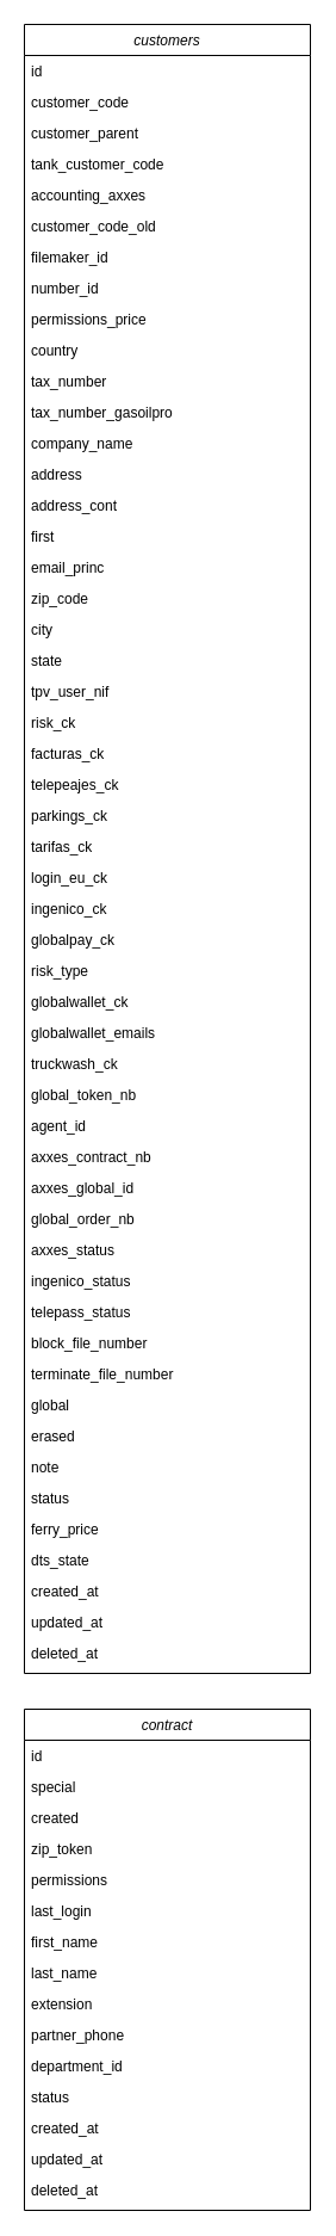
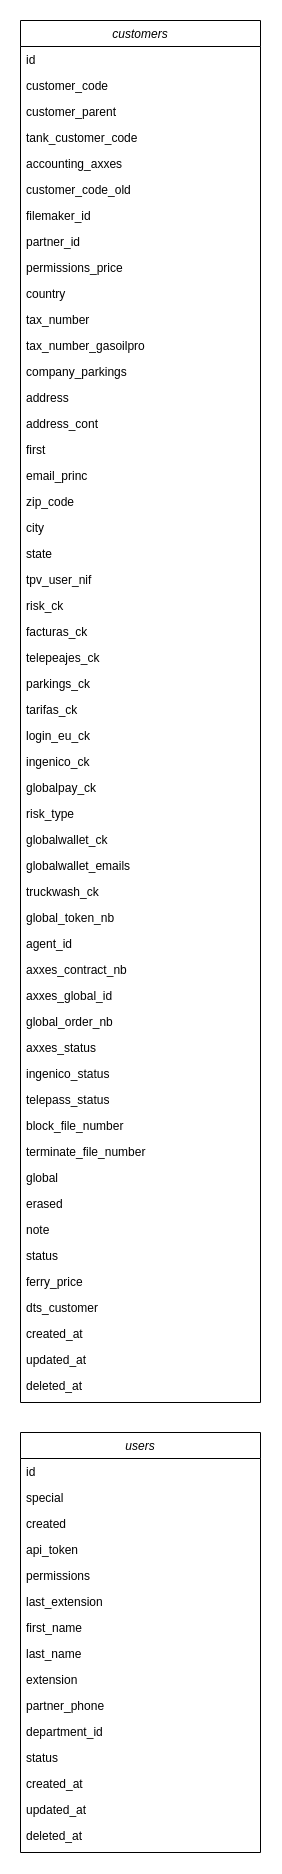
  <mxCell id="0" />
  <mxCell id="1" parent="0" />
  <mxCell id="2" value="customers" style="swimlane;fontStyle=2;align=center;verticalAlign=top;childLayout=stackLayout;horizontal=1;startSize=26;horizontalStack=0;resizeParent=1;resizeLast=0;collapsible=1;marginBottom=0;rounded=0;shadow=0;strokeWidth=1;" parent="1" vertex="1"><mxGeometry x="20" y="20" width="240" height="1382" as="geometry"><mxRectangle x="230" y="140" width="240" height="26" as="alternateBounds" /></mxGeometry></mxCell>
  <mxCell id="3" value="id" style="text;align=left;verticalAlign=top;spacingLeft=4;spacingRight=4;overflow=hidden;rotatable=0;points=[[0,0.5],[1,0.5]];portConstraint=eastwest;" parent="2" vertex="1"><mxGeometry y="26" width="240" height="26" as="geometry" /></mxCell>
  <mxCell id="4" value="customer_code" style="text;align=left;verticalAlign=top;spacingLeft=4;spacingRight=4;overflow=hidden;rotatable=0;points=[[0,0.5],[1,0.5]];portConstraint=eastwest;" parent="2" vertex="1"><mxGeometry y="52" width="240" height="26" as="geometry" /></mxCell>
  <mxCell id="5" value="customer_parent" style="text;align=left;verticalAlign=top;spacingLeft=4;spacingRight=4;overflow=hidden;rotatable=0;points=[[0,0.5],[1,0.5]];portConstraint=eastwest;" parent="2" vertex="1"><mxGeometry y="78" width="240" height="26" as="geometry" /></mxCell>
  <mxCell id="6" value="tank_customer_code" style="text;align=left;verticalAlign=top;spacingLeft=4;spacingRight=4;overflow=hidden;rotatable=0;points=[[0,0.5],[1,0.5]];portConstraint=eastwest;" parent="2" vertex="1"><mxGeometry y="104" width="240" height="26" as="geometry" /></mxCell>
  <mxCell id="7" value="accounting_axxes" style="text;align=left;verticalAlign=top;spacingLeft=4;spacingRight=4;overflow=hidden;rotatable=0;points=[[0,0.5],[1,0.5]];portConstraint=eastwest;" parent="2" vertex="1"><mxGeometry y="130" width="240" height="26" as="geometry" /></mxCell>
  <mxCell id="8" value="customer_code_old" style="text;align=left;verticalAlign=top;spacingLeft=4;spacingRight=4;overflow=hidden;rotatable=0;points=[[0,0.5],[1,0.5]];portConstraint=eastwest;" parent="2" vertex="1"><mxGeometry y="156" width="240" height="26" as="geometry" /></mxCell>
  <mxCell id="9" value="filemaker_id" style="text;align=left;verticalAlign=top;spacingLeft=4;spacingRight=4;overflow=hidden;rotatable=0;points=[[0,0.5],[1,0.5]];portConstraint=eastwest;" parent="2" vertex="1"><mxGeometry y="182" width="240" height="26" as="geometry" /></mxCell>
- <mxCell id="10" value="number_id" style="text;align=left;verticalAlign=top;spacingLeft=4;spacingRight=4;overflow=hidden;rotatable=0;points=[[0,0.5],[1,0.5]];portConstraint=eastwest;" parent="2" vertex="1"><mxGeometry y="208" width="240" height="26" as="geometry" /></mxCell>
+ <mxCell id="10" value="partner_id" style="text;align=left;verticalAlign=top;spacingLeft=4;spacingRight=4;overflow=hidden;rotatable=0;points=[[0,0.5],[1,0.5]];portConstraint=eastwest;" parent="2" vertex="1"><mxGeometry y="208" width="240" height="26" as="geometry" /></mxCell>
  <mxCell id="11" value="permissions_price" style="text;align=left;verticalAlign=top;spacingLeft=4;spacingRight=4;overflow=hidden;rotatable=0;points=[[0,0.5],[1,0.5]];portConstraint=eastwest;" parent="2" vertex="1"><mxGeometry y="234" width="240" height="26" as="geometry" /></mxCell>
  <mxCell id="12" value="country" style="text;align=left;verticalAlign=top;spacingLeft=4;spacingRight=4;overflow=hidden;rotatable=0;points=[[0,0.5],[1,0.5]];portConstraint=eastwest;" parent="2" vertex="1"><mxGeometry y="260" width="240" height="26" as="geometry" /></mxCell>
  <mxCell id="13" value="tax_number" style="text;align=left;verticalAlign=top;spacingLeft=4;spacingRight=4;overflow=hidden;rotatable=0;points=[[0,0.5],[1,0.5]];portConstraint=eastwest;" parent="2" vertex="1"><mxGeometry y="286" width="240" height="26" as="geometry" /></mxCell>
  <mxCell id="14" value="tax_number_gasoilpro" style="text;align=left;verticalAlign=top;spacingLeft=4;spacingRight=4;overflow=hidden;rotatable=0;points=[[0,0.5],[1,0.5]];portConstraint=eastwest;" parent="2" vertex="1"><mxGeometry y="312" width="240" height="26" as="geometry" /></mxCell>
- <mxCell id="15" value="company_name" style="text;align=left;verticalAlign=top;spacingLeft=4;spacingRight=4;overflow=hidden;rotatable=0;points=[[0,0.5],[1,0.5]];portConstraint=eastwest;" parent="2" vertex="1"><mxGeometry y="338" width="240" height="26" as="geometry" /></mxCell>
+ <mxCell id="15" value="company_parkings" style="text;align=left;verticalAlign=top;spacingLeft=4;spacingRight=4;overflow=hidden;rotatable=0;points=[[0,0.5],[1,0.5]];portConstraint=eastwest;" parent="2" vertex="1"><mxGeometry y="338" width="240" height="26" as="geometry" /></mxCell>
  <mxCell id="16" value="address" style="text;align=left;verticalAlign=top;spacingLeft=4;spacingRight=4;overflow=hidden;rotatable=0;points=[[0,0.5],[1,0.5]];portConstraint=eastwest;" parent="2" vertex="1"><mxGeometry y="364" width="240" height="26" as="geometry" /></mxCell>
  <mxCell id="17" value="address_cont" style="text;align=left;verticalAlign=top;spacingLeft=4;spacingRight=4;overflow=hidden;rotatable=0;points=[[0,0.5],[1,0.5]];portConstraint=eastwest;" parent="2" vertex="1"><mxGeometry y="390" width="240" height="26" as="geometry" /></mxCell>
  <mxCell id="18" value="first" style="text;align=left;verticalAlign=top;spacingLeft=4;spacingRight=4;overflow=hidden;rotatable=0;points=[[0,0.5],[1,0.5]];portConstraint=eastwest;" parent="2" vertex="1"><mxGeometry y="416" width="240" height="26" as="geometry" /></mxCell>
  <mxCell id="19" value="email_princ" style="text;align=left;verticalAlign=top;spacingLeft=4;spacingRight=4;overflow=hidden;rotatable=0;points=[[0,0.5],[1,0.5]];portConstraint=eastwest;" parent="2" vertex="1"><mxGeometry y="442" width="240" height="26" as="geometry" /></mxCell>
  <mxCell id="20" value="zip_code" style="text;align=left;verticalAlign=top;spacingLeft=4;spacingRight=4;overflow=hidden;rotatable=0;points=[[0,0.5],[1,0.5]];portConstraint=eastwest;" parent="2" vertex="1"><mxGeometry y="468" width="240" height="26" as="geometry" /></mxCell>
  <mxCell id="21" value="city" style="text;align=left;verticalAlign=top;spacingLeft=4;spacingRight=4;overflow=hidden;rotatable=0;points=[[0,0.5],[1,0.5]];portConstraint=eastwest;" parent="2" vertex="1"><mxGeometry y="494" width="240" height="26" as="geometry" /></mxCell>
  <mxCell id="22" value="state" style="text;align=left;verticalAlign=top;spacingLeft=4;spacingRight=4;overflow=hidden;rotatable=0;points=[[0,0.5],[1,0.5]];portConstraint=eastwest;" parent="2" vertex="1"><mxGeometry y="520" width="240" height="26" as="geometry" /></mxCell>
  <mxCell id="23" value="tpv_user_nif" style="text;align=left;verticalAlign=top;spacingLeft=4;spacingRight=4;overflow=hidden;rotatable=0;points=[[0,0.5],[1,0.5]];portConstraint=eastwest;" parent="2" vertex="1"><mxGeometry y="546" width="240" height="26" as="geometry" /></mxCell>
  <mxCell id="24" value="risk_ck" style="text;align=left;verticalAlign=top;spacingLeft=4;spacingRight=4;overflow=hidden;rotatable=0;points=[[0,0.5],[1,0.5]];portConstraint=eastwest;" parent="2" vertex="1"><mxGeometry y="572" width="240" height="26" as="geometry" /></mxCell>
  <mxCell id="25" value="facturas_ck" style="text;align=left;verticalAlign=top;spacingLeft=4;spacingRight=4;overflow=hidden;rotatable=0;points=[[0,0.5],[1,0.5]];portConstraint=eastwest;" parent="2" vertex="1"><mxGeometry y="598" width="240" height="26" as="geometry" /></mxCell>
  <mxCell id="26" value="telepeajes_ck" style="text;align=left;verticalAlign=top;spacingLeft=4;spacingRight=4;overflow=hidden;rotatable=0;points=[[0,0.5],[1,0.5]];portConstraint=eastwest;" parent="2" vertex="1"><mxGeometry y="624" width="240" height="26" as="geometry" /></mxCell>
  <mxCell id="27" value="parkings_ck" style="text;align=left;verticalAlign=top;spacingLeft=4;spacingRight=4;overflow=hidden;rotatable=0;points=[[0,0.5],[1,0.5]];portConstraint=eastwest;" parent="2" vertex="1"><mxGeometry y="650" width="240" height="26" as="geometry" /></mxCell>
  <mxCell id="28" value="tarifas_ck" style="text;align=left;verticalAlign=top;spacingLeft=4;spacingRight=4;overflow=hidden;rotatable=0;points=[[0,0.5],[1,0.5]];portConstraint=eastwest;" parent="2" vertex="1"><mxGeometry y="676" width="240" height="26" as="geometry" /></mxCell>
  <mxCell id="29" value="login_eu_ck" style="text;align=left;verticalAlign=top;spacingLeft=4;spacingRight=4;overflow=hidden;rotatable=0;points=[[0,0.5],[1,0.5]];portConstraint=eastwest;" parent="2" vertex="1"><mxGeometry y="702" width="240" height="26" as="geometry" /></mxCell>
  <mxCell id="30" value="ingenico_ck" style="text;align=left;verticalAlign=top;spacingLeft=4;spacingRight=4;overflow=hidden;rotatable=0;points=[[0,0.5],[1,0.5]];portConstraint=eastwest;" parent="2" vertex="1"><mxGeometry y="728" width="240" height="26" as="geometry" /></mxCell>
  <mxCell id="31" value="globalpay_ck" style="text;align=left;verticalAlign=top;spacingLeft=4;spacingRight=4;overflow=hidden;rotatable=0;points=[[0,0.5],[1,0.5]];portConstraint=eastwest;" parent="2" vertex="1"><mxGeometry y="754" width="240" height="26" as="geometry" /></mxCell>
  <mxCell id="32" value="risk_type" style="text;align=left;verticalAlign=top;spacingLeft=4;spacingRight=4;overflow=hidden;rotatable=0;points=[[0,0.5],[1,0.5]];portConstraint=eastwest;" parent="2" vertex="1"><mxGeometry y="780" width="240" height="26" as="geometry" /></mxCell>
  <mxCell id="33" value="globalwallet_ck" style="text;align=left;verticalAlign=top;spacingLeft=4;spacingRight=4;overflow=hidden;rotatable=0;points=[[0,0.5],[1,0.5]];portConstraint=eastwest;" parent="2" vertex="1"><mxGeometry y="806" width="240" height="26" as="geometry" /></mxCell>
  <mxCell id="34" value="globalwallet_emails" style="text;align=left;verticalAlign=top;spacingLeft=4;spacingRight=4;overflow=hidden;rotatable=0;points=[[0,0.5],[1,0.5]];portConstraint=eastwest;" parent="2" vertex="1"><mxGeometry y="832" width="240" height="26" as="geometry" /></mxCell>
  <mxCell id="35" value="truckwash_ck" style="text;align=left;verticalAlign=top;spacingLeft=4;spacingRight=4;overflow=hidden;rotatable=0;points=[[0,0.5],[1,0.5]];portConstraint=eastwest;" parent="2" vertex="1"><mxGeometry y="858" width="240" height="26" as="geometry" /></mxCell>
  <mxCell id="36" value="global_token_nb" style="text;align=left;verticalAlign=top;spacingLeft=4;spacingRight=4;overflow=hidden;rotatable=0;points=[[0,0.5],[1,0.5]];portConstraint=eastwest;" parent="2" vertex="1"><mxGeometry y="884" width="240" height="26" as="geometry" /></mxCell>
  <mxCell id="37" value="agent_id" style="text;align=left;verticalAlign=top;spacingLeft=4;spacingRight=4;overflow=hidden;rotatable=0;points=[[0,0.5],[1,0.5]];portConstraint=eastwest;" parent="2" vertex="1"><mxGeometry y="910" width="240" height="26" as="geometry" /></mxCell>
  <mxCell id="38" value="axxes_contract_nb" style="text;align=left;verticalAlign=top;spacingLeft=4;spacingRight=4;overflow=hidden;rotatable=0;points=[[0,0.5],[1,0.5]];portConstraint=eastwest;" parent="2" vertex="1"><mxGeometry y="936" width="240" height="26" as="geometry" /></mxCell>
  <mxCell id="39" value="axxes_global_id" style="text;align=left;verticalAlign=top;spacingLeft=4;spacingRight=4;overflow=hidden;rotatable=0;points=[[0,0.5],[1,0.5]];portConstraint=eastwest;" parent="2" vertex="1"><mxGeometry y="962" width="240" height="26" as="geometry" /></mxCell>
  <mxCell id="40" value="global_order_nb" style="text;align=left;verticalAlign=top;spacingLeft=4;spacingRight=4;overflow=hidden;rotatable=0;points=[[0,0.5],[1,0.5]];portConstraint=eastwest;" parent="2" vertex="1"><mxGeometry y="988" width="240" height="26" as="geometry" /></mxCell>
  <mxCell id="41" value="axxes_status" style="text;align=left;verticalAlign=top;spacingLeft=4;spacingRight=4;overflow=hidden;rotatable=0;points=[[0,0.5],[1,0.5]];portConstraint=eastwest;" parent="2" vertex="1"><mxGeometry y="1014" width="240" height="26" as="geometry" /></mxCell>
  <mxCell id="42" value="ingenico_status" style="text;align=left;verticalAlign=top;spacingLeft=4;spacingRight=4;overflow=hidden;rotatable=0;points=[[0,0.5],[1,0.5]];portConstraint=eastwest;" parent="2" vertex="1"><mxGeometry y="1040" width="240" height="26" as="geometry" /></mxCell>
  <mxCell id="43" value="telepass_status" style="text;align=left;verticalAlign=top;spacingLeft=4;spacingRight=4;overflow=hidden;rotatable=0;points=[[0,0.5],[1,0.5]];portConstraint=eastwest;" parent="2" vertex="1"><mxGeometry y="1066" width="240" height="26" as="geometry" /></mxCell>
  <mxCell id="44" value="block_file_number" style="text;align=left;verticalAlign=top;spacingLeft=4;spacingRight=4;overflow=hidden;rotatable=0;points=[[0,0.5],[1,0.5]];portConstraint=eastwest;" parent="2" vertex="1"><mxGeometry y="1092" width="240" height="26" as="geometry" /></mxCell>
  <mxCell id="45" value="terminate_file_number" style="text;align=left;verticalAlign=top;spacingLeft=4;spacingRight=4;overflow=hidden;rotatable=0;points=[[0,0.5],[1,0.5]];portConstraint=eastwest;" parent="2" vertex="1"><mxGeometry y="1118" width="240" height="26" as="geometry" /></mxCell>
  <mxCell id="46" value="global" style="text;align=left;verticalAlign=top;spacingLeft=4;spacingRight=4;overflow=hidden;rotatable=0;points=[[0,0.5],[1,0.5]];portConstraint=eastwest;" parent="2" vertex="1"><mxGeometry y="1144" width="240" height="26" as="geometry" /></mxCell>
  <mxCell id="47" value="erased" style="text;align=left;verticalAlign=top;spacingLeft=4;spacingRight=4;overflow=hidden;rotatable=0;points=[[0,0.5],[1,0.5]];portConstraint=eastwest;" parent="2" vertex="1"><mxGeometry y="1170" width="240" height="26" as="geometry" /></mxCell>
  <mxCell id="48" value="note" style="text;align=left;verticalAlign=top;spacingLeft=4;spacingRight=4;overflow=hidden;rotatable=0;points=[[0,0.5],[1,0.5]];portConstraint=eastwest;" parent="2" vertex="1"><mxGeometry y="1196" width="240" height="26" as="geometry" /></mxCell>
  <mxCell id="49" value="status" style="text;align=left;verticalAlign=top;spacingLeft=4;spacingRight=4;overflow=hidden;rotatable=0;points=[[0,0.5],[1,0.5]];portConstraint=eastwest;" parent="2" vertex="1"><mxGeometry y="1222" width="240" height="26" as="geometry" /></mxCell>
  <mxCell id="50" value="ferry_price" style="text;align=left;verticalAlign=top;spacingLeft=4;spacingRight=4;overflow=hidden;rotatable=0;points=[[0,0.5],[1,0.5]];portConstraint=eastwest;" parent="2" vertex="1"><mxGeometry y="1248" width="240" height="26" as="geometry" /></mxCell>
- <mxCell id="51" value="dts_state" style="text;align=left;verticalAlign=top;spacingLeft=4;spacingRight=4;overflow=hidden;rotatable=0;points=[[0,0.5],[1,0.5]];portConstraint=eastwest;" parent="2" vertex="1"><mxGeometry y="1274" width="240" height="26" as="geometry" /></mxCell>
+ <mxCell id="51" value="dts_customer" style="text;align=left;verticalAlign=top;spacingLeft=4;spacingRight=4;overflow=hidden;rotatable=0;points=[[0,0.5],[1,0.5]];portConstraint=eastwest;" parent="2" vertex="1"><mxGeometry y="1274" width="240" height="26" as="geometry" /></mxCell>
  <mxCell id="52" value="created_at" style="text;align=left;verticalAlign=top;spacingLeft=4;spacingRight=4;overflow=hidden;rotatable=0;points=[[0,0.5],[1,0.5]];portConstraint=eastwest;" parent="2" vertex="1"><mxGeometry y="1300" width="240" height="26" as="geometry" /></mxCell>
  <mxCell id="53" value="updated_at" style="text;align=left;verticalAlign=top;spacingLeft=4;spacingRight=4;overflow=hidden;rotatable=0;points=[[0,0.5],[1,0.5]];portConstraint=eastwest;" parent="2" vertex="1"><mxGeometry y="1326" width="240" height="26" as="geometry" /></mxCell>
  <mxCell id="54" value="deleted_at" style="text;align=left;verticalAlign=top;spacingLeft=4;spacingRight=4;overflow=hidden;rotatable=0;points=[[0,0.5],[1,0.5]];portConstraint=eastwest;" parent="2" vertex="1"><mxGeometry y="1352" width="240" height="26" as="geometry" /></mxCell>
- <mxCell id="55" value="contract" style="swimlane;fontStyle=2;align=center;verticalAlign=top;childLayout=stackLayout;horizontal=1;startSize=26;horizontalStack=0;resizeParent=1;resizeLast=0;collapsible=1;marginBottom=0;rounded=0;shadow=0;strokeWidth=1;" parent="1" vertex="1"><mxGeometry x="20" y="1432" width="240" height="420" as="geometry"><mxRectangle x="230" y="1552" width="240" height="26" as="alternateBounds" /></mxGeometry></mxCell>
+ <mxCell id="55" value="users" style="swimlane;fontStyle=2;align=center;verticalAlign=top;childLayout=stackLayout;horizontal=1;startSize=26;horizontalStack=0;resizeParent=1;resizeLast=0;collapsible=1;marginBottom=0;rounded=0;shadow=0;strokeWidth=1;" parent="1" vertex="1"><mxGeometry x="20" y="1432" width="240" height="420" as="geometry"><mxRectangle x="230" y="1552" width="240" height="26" as="alternateBounds" /></mxGeometry></mxCell>
  <mxCell id="56" value="id" style="text;align=left;verticalAlign=top;spacingLeft=4;spacingRight=4;overflow=hidden;rotatable=0;points=[[0,0.5],[1,0.5]];portConstraint=eastwest;" parent="55" vertex="1"><mxGeometry y="26" width="240" height="26" as="geometry" /></mxCell>
  <mxCell id="57" value="special" style="text;align=left;verticalAlign=top;spacingLeft=4;spacingRight=4;overflow=hidden;rotatable=0;points=[[0,0.5],[1,0.5]];portConstraint=eastwest;" parent="55" vertex="1"><mxGeometry y="52" width="240" height="26" as="geometry" /></mxCell>
  <mxCell id="58" value="created" style="text;align=left;verticalAlign=top;spacingLeft=4;spacingRight=4;overflow=hidden;rotatable=0;points=[[0,0.5],[1,0.5]];portConstraint=eastwest;" parent="55" vertex="1"><mxGeometry y="78" width="240" height="26" as="geometry" /></mxCell>
- <mxCell id="59" value="zip_token" style="text;align=left;verticalAlign=top;spacingLeft=4;spacingRight=4;overflow=hidden;rotatable=0;points=[[0,0.5],[1,0.5]];portConstraint=eastwest;" parent="55" vertex="1"><mxGeometry y="104" width="240" height="26" as="geometry" /></mxCell>
+ <mxCell id="59" value="api_token" style="text;align=left;verticalAlign=top;spacingLeft=4;spacingRight=4;overflow=hidden;rotatable=0;points=[[0,0.5],[1,0.5]];portConstraint=eastwest;" parent="55" vertex="1"><mxGeometry y="104" width="240" height="26" as="geometry" /></mxCell>
  <mxCell id="60" value="permissions" style="text;align=left;verticalAlign=top;spacingLeft=4;spacingRight=4;overflow=hidden;rotatable=0;points=[[0,0.5],[1,0.5]];portConstraint=eastwest;" parent="55" vertex="1"><mxGeometry y="130" width="240" height="26" as="geometry" /></mxCell>
- <mxCell id="61" value="last_login" style="text;align=left;verticalAlign=top;spacingLeft=4;spacingRight=4;overflow=hidden;rotatable=0;points=[[0,0.5],[1,0.5]];portConstraint=eastwest;" parent="55" vertex="1"><mxGeometry y="156" width="240" height="26" as="geometry" /></mxCell>
+ <mxCell id="61" value="last_extension" style="text;align=left;verticalAlign=top;spacingLeft=4;spacingRight=4;overflow=hidden;rotatable=0;points=[[0,0.5],[1,0.5]];portConstraint=eastwest;" parent="55" vertex="1"><mxGeometry y="156" width="240" height="26" as="geometry" /></mxCell>
  <mxCell id="62" value="first_name" style="text;align=left;verticalAlign=top;spacingLeft=4;spacingRight=4;overflow=hidden;rotatable=0;points=[[0,0.5],[1,0.5]];portConstraint=eastwest;" parent="55" vertex="1"><mxGeometry y="182" width="240" height="26" as="geometry" /></mxCell>
  <mxCell id="63" value="last_name" style="text;align=left;verticalAlign=top;spacingLeft=4;spacingRight=4;overflow=hidden;rotatable=0;points=[[0,0.5],[1,0.5]];portConstraint=eastwest;" parent="55" vertex="1"><mxGeometry y="208" width="240" height="26" as="geometry" /></mxCell>
  <mxCell id="64" value="extension" style="text;align=left;verticalAlign=top;spacingLeft=4;spacingRight=4;overflow=hidden;rotatable=0;points=[[0,0.5],[1,0.5]];portConstraint=eastwest;" parent="55" vertex="1"><mxGeometry y="234" width="240" height="26" as="geometry" /></mxCell>
  <mxCell id="65" value="partner_phone" style="text;align=left;verticalAlign=top;spacingLeft=4;spacingRight=4;overflow=hidden;rotatable=0;points=[[0,0.5],[1,0.5]];portConstraint=eastwest;" parent="55" vertex="1"><mxGeometry y="260" width="240" height="26" as="geometry" /></mxCell>
  <mxCell id="66" value="department_id" style="text;align=left;verticalAlign=top;spacingLeft=4;spacingRight=4;overflow=hidden;rotatable=0;points=[[0,0.5],[1,0.5]];portConstraint=eastwest;" parent="55" vertex="1"><mxGeometry y="286" width="240" height="26" as="geometry" /></mxCell>
  <mxCell id="67" value="status" style="text;align=left;verticalAlign=top;spacingLeft=4;spacingRight=4;overflow=hidden;rotatable=0;points=[[0,0.5],[1,0.5]];portConstraint=eastwest;" parent="55" vertex="1"><mxGeometry y="312" width="240" height="26" as="geometry" /></mxCell>
  <mxCell id="68" value="created_at" style="text;align=left;verticalAlign=top;spacingLeft=4;spacingRight=4;overflow=hidden;rotatable=0;points=[[0,0.5],[1,0.5]];portConstraint=eastwest;" parent="55" vertex="1"><mxGeometry y="338" width="240" height="26" as="geometry" /></mxCell>
  <mxCell id="69" value="updated_at" style="text;align=left;verticalAlign=top;spacingLeft=4;spacingRight=4;overflow=hidden;rotatable=0;points=[[0,0.5],[1,0.5]];portConstraint=eastwest;" parent="55" vertex="1"><mxGeometry y="364" width="240" height="26" as="geometry" /></mxCell>
  <mxCell id="70" value="deleted_at" style="text;align=left;verticalAlign=top;spacingLeft=4;spacingRight=4;overflow=hidden;rotatable=0;points=[[0,0.5],[1,0.5]];portConstraint=eastwest;" parent="55" vertex="1"><mxGeometry y="390" width="240" height="26" as="geometry" /></mxCell>
